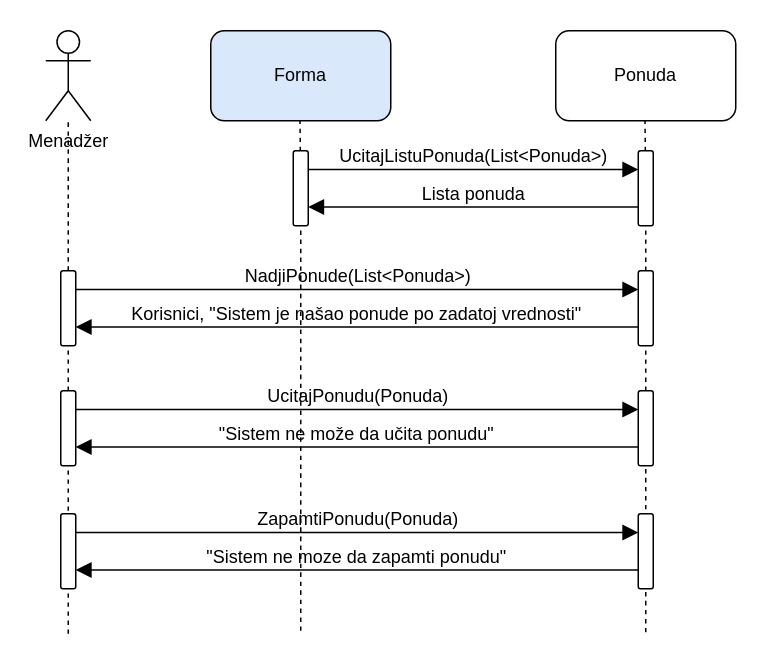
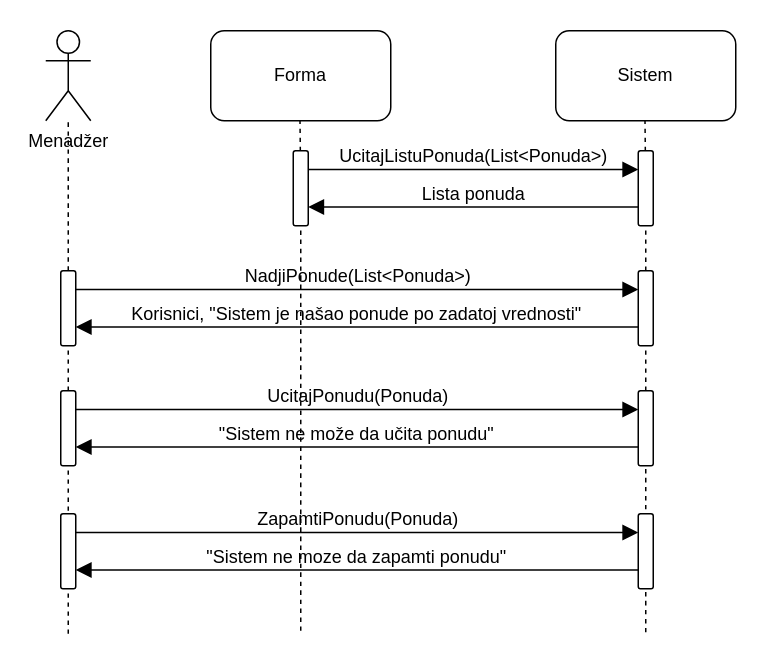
  <mxCell id="0" />
  <mxCell id="1" parent="0" />
  <mxCell id="2" value="Menadžer" style="shape=umlActor;verticalLabelPosition=bottom;verticalAlign=top;html=1;outlineConnect=0;" parent="1" vertex="1"><mxGeometry x="30" y="20" width="30" height="60" as="geometry" /></mxCell>
  <mxCell id="3" value="" style="endArrow=none;dashed=1;html=1;rounded=0;fontSize=12;startSize=8;endSize=8;curved=1;" parent="1" source="23" edge="1"><mxGeometry width="50" height="50" relative="1" as="geometry"><mxPoint x="45" y="500" as="sourcePoint" /><mxPoint x="45" y="80" as="targetPoint" /></mxGeometry></mxCell>
- <mxCell id="4" value="Forma" style="rounded=1;whiteSpace=wrap;html=1;fillColor=#dae8fc;" parent="1" vertex="1"><mxGeometry x="140" y="20" width="120" height="60" as="geometry" /></mxCell>
- <mxCell id="5" value="Ponuda" style="rounded=1;whiteSpace=wrap;html=1;" parent="1" vertex="1"><mxGeometry x="370" y="20" width="120" height="60" as="geometry" /></mxCell>
+ <mxCell id="4" value="Forma" style="rounded=1;whiteSpace=wrap;html=1;" parent="1" vertex="1"><mxGeometry x="140" y="20" width="120" height="60" as="geometry" /></mxCell>
+ <mxCell id="5" value="Sistem" style="rounded=1;whiteSpace=wrap;html=1;" parent="1" vertex="1"><mxGeometry x="370" y="20" width="120" height="60" as="geometry" /></mxCell>
  <mxCell id="6" value="" style="endArrow=none;dashed=1;html=1;rounded=0;fontSize=12;startSize=8;endSize=8;curved=1;" parent="1" source="8" edge="1"><mxGeometry width="50" height="50" relative="1" as="geometry"><mxPoint x="199.5" y="330" as="sourcePoint" /><mxPoint x="199.5" y="80" as="targetPoint" /></mxGeometry></mxCell>
  <mxCell id="7" value="" style="endArrow=none;dashed=1;html=1;rounded=0;fontSize=12;startSize=8;endSize=8;curved=1;" parent="1" source="10" edge="1"><mxGeometry width="50" height="50" relative="1" as="geometry"><mxPoint x="429.5" y="330" as="sourcePoint" /><mxPoint x="429.5" y="80" as="targetPoint" /></mxGeometry></mxCell>
  <mxCell id="8" value="" style="rounded=1;whiteSpace=wrap;html=1;rotation=-90;" parent="1" vertex="1"><mxGeometry x="175" y="120" width="50" height="10" as="geometry" /></mxCell>
  <mxCell id="9" value="" style="endArrow=none;dashed=1;html=1;rounded=0;fontSize=12;startSize=8;endSize=8;curved=1;" parent="1" source="12" target="10" edge="1"><mxGeometry width="50" height="50" relative="1" as="geometry"><mxPoint x="429.5" y="330" as="sourcePoint" /><mxPoint x="429.5" y="80" as="targetPoint" /></mxGeometry></mxCell>
  <mxCell id="10" value="" style="rounded=1;whiteSpace=wrap;html=1;rotation=-90;" parent="1" vertex="1"><mxGeometry x="405" y="120" width="50" height="10" as="geometry" /></mxCell>
  <mxCell id="11" value="" style="endArrow=none;dashed=1;html=1;rounded=0;fontSize=12;startSize=8;endSize=8;curved=1;" parent="1" source="15" target="12" edge="1"><mxGeometry width="50" height="50" relative="1" as="geometry"><mxPoint x="429.5" y="330" as="sourcePoint" /><mxPoint x="430" y="150" as="targetPoint" /></mxGeometry></mxCell>
  <mxCell id="12" value="" style="rounded=1;whiteSpace=wrap;html=1;rotation=-90;" parent="1" vertex="1"><mxGeometry x="405" y="200" width="50" height="10" as="geometry" /></mxCell>
  <mxCell id="13" value="" style="endArrow=none;dashed=1;html=1;rounded=0;fontSize=12;startSize=8;endSize=8;curved=1;entryX=0;entryY=0.5;entryDx=0;entryDy=0;" parent="1" target="8" edge="1"><mxGeometry width="50" height="50" relative="1" as="geometry"><mxPoint x="200" y="420" as="sourcePoint" /><mxPoint x="200" y="310" as="targetPoint" /></mxGeometry></mxCell>
  <mxCell id="14" value="" style="endArrow=none;dashed=1;html=1;rounded=0;fontSize=12;startSize=8;endSize=8;curved=1;exitX=1;exitY=0.5;exitDx=0;exitDy=0;" parent="1" target="15" edge="1"><mxGeometry width="50" height="50" relative="1" as="geometry"><mxPoint x="430" y="339" as="sourcePoint" /><mxPoint x="430" y="230" as="targetPoint" /></mxGeometry></mxCell>
  <mxCell id="15" value="" style="rounded=1;whiteSpace=wrap;html=1;rotation=-90;" parent="1" vertex="1"><mxGeometry x="405" y="280" width="50" height="10" as="geometry" /></mxCell>
  <mxCell id="16" value="UcitajListuPonuda(List&amp;lt;Ponuda&amp;gt;)" style="html=1;verticalAlign=bottom;labelBackgroundColor=none;endArrow=block;endFill=1;rounded=0;fontSize=12;startSize=8;endSize=8;curved=1;entryX=0.75;entryY=0;entryDx=0;entryDy=0;exitX=0.75;exitY=1;exitDx=0;exitDy=0;" parent="1" source="8" target="10" edge="1"><mxGeometry width="160" relative="1" as="geometry"><mxPoint x="210" y="120" as="sourcePoint" /><mxPoint x="370" y="120" as="targetPoint" /></mxGeometry></mxCell>
  <mxCell id="17" value="Lista ponuda" style="html=1;verticalAlign=bottom;labelBackgroundColor=none;endArrow=block;endFill=1;rounded=0;fontSize=12;startSize=8;endSize=8;curved=1;entryX=0.25;entryY=1;entryDx=0;entryDy=0;exitX=0.25;exitY=0;exitDx=0;exitDy=0;" parent="1" source="10" target="8" edge="1"><mxGeometry width="160" relative="1" as="geometry"><mxPoint x="420" y="130" as="sourcePoint" /><mxPoint x="580" y="130" as="targetPoint" /></mxGeometry></mxCell>
  <mxCell id="18" value="NadjiPonude(List&amp;lt;Ponuda&amp;gt;)" style="html=1;verticalAlign=bottom;labelBackgroundColor=none;endArrow=block;endFill=1;rounded=0;fontSize=12;startSize=8;endSize=8;curved=1;entryX=0.75;entryY=0;entryDx=0;entryDy=0;exitX=0.75;exitY=1;exitDx=0;exitDy=0;" parent="1" source="23" target="12" edge="1"><mxGeometry x="0.003" width="160" relative="1" as="geometry"><mxPoint x="205" y="192.5" as="sourcePoint" /><mxPoint x="430" y="199" as="targetPoint" /><mxPoint as="offset" /></mxGeometry></mxCell>
  <mxCell id="19" value="Korisnici, &quot;Sistem je našao ponude po zadatoj vrednosti&quot;" style="html=1;verticalAlign=bottom;labelBackgroundColor=none;endArrow=block;endFill=1;rounded=0;fontSize=12;startSize=8;endSize=8;curved=1;entryX=0.25;entryY=1;entryDx=0;entryDy=0;exitX=0.25;exitY=0;exitDx=0;exitDy=0;" parent="1" source="12" target="23" edge="1"><mxGeometry x="0.003" width="160" relative="1" as="geometry"><mxPoint x="420" y="220" as="sourcePoint" /><mxPoint x="205" y="217.5" as="targetPoint" /><mxPoint as="offset" /></mxGeometry></mxCell>
  <mxCell id="20" value="UcitajPonudu(Ponuda)" style="html=1;verticalAlign=bottom;labelBackgroundColor=none;endArrow=block;endFill=1;rounded=0;fontSize=12;startSize=8;endSize=8;curved=1;entryX=0.75;entryY=0;entryDx=0;entryDy=0;exitX=0.75;exitY=1;exitDx=0;exitDy=0;" parent="1" source="25" target="15" edge="1"><mxGeometry width="160" relative="1" as="geometry"><mxPoint x="205" y="272.5" as="sourcePoint" /><mxPoint x="430" y="270" as="targetPoint" /></mxGeometry></mxCell>
  <mxCell id="21" value="&quot;Sistem ne može da učita ponudu&quot;" style="html=1;verticalAlign=bottom;labelBackgroundColor=none;endArrow=block;endFill=1;rounded=0;fontSize=12;startSize=8;endSize=8;curved=1;entryX=0.25;entryY=1;entryDx=0;entryDy=0;exitX=0.25;exitY=0;exitDx=0;exitDy=0;" parent="1" source="15" target="25" edge="1"><mxGeometry width="160" relative="1" as="geometry"><mxPoint x="420" y="300" as="sourcePoint" /><mxPoint x="205" y="297.5" as="targetPoint" /></mxGeometry></mxCell>
  <mxCell id="22" value="" style="endArrow=none;dashed=1;html=1;rounded=0;fontSize=12;startSize=8;endSize=8;curved=1;" parent="1" source="25" target="23" edge="1"><mxGeometry width="50" height="50" relative="1" as="geometry"><mxPoint x="45" y="370" as="sourcePoint" /><mxPoint x="45" y="80" as="targetPoint" /></mxGeometry></mxCell>
  <mxCell id="23" value="" style="rounded=1;whiteSpace=wrap;html=1;rotation=-90;" parent="1" vertex="1"><mxGeometry x="20" y="200" width="50" height="10" as="geometry" /></mxCell>
  <mxCell id="24" value="" style="endArrow=none;dashed=1;html=1;rounded=0;fontSize=12;startSize=8;endSize=8;curved=1;" parent="1" target="25" edge="1"><mxGeometry width="50" height="50" relative="1" as="geometry"><mxPoint x="45" y="340" as="sourcePoint" /><mxPoint x="45" y="230" as="targetPoint" /></mxGeometry></mxCell>
  <mxCell id="25" value="" style="rounded=1;whiteSpace=wrap;html=1;rotation=-90;" parent="1" vertex="1"><mxGeometry x="20" y="280" width="50" height="10" as="geometry" /></mxCell>
  <mxCell id="26" value="" style="endArrow=none;dashed=1;html=1;rounded=0;fontSize=12;startSize=8;endSize=8;curved=1;exitX=1;exitY=0.5;exitDx=0;exitDy=0;" parent="1" target="27" edge="1"><mxGeometry width="50" height="50" relative="1" as="geometry"><mxPoint x="430" y="421" as="sourcePoint" /><mxPoint x="430" y="312" as="targetPoint" /></mxGeometry></mxCell>
  <mxCell id="27" value="" style="rounded=1;whiteSpace=wrap;html=1;rotation=-90;" parent="1" vertex="1"><mxGeometry x="405" y="362" width="50" height="10" as="geometry" /></mxCell>
  <mxCell id="28" value="ZapamtiPonudu(Ponuda)" style="html=1;verticalAlign=bottom;labelBackgroundColor=none;endArrow=block;endFill=1;rounded=0;fontSize=12;startSize=8;endSize=8;curved=1;entryX=0.75;entryY=0;entryDx=0;entryDy=0;exitX=0.75;exitY=1;exitDx=0;exitDy=0;" parent="1" source="31" target="27" edge="1"><mxGeometry width="160" relative="1" as="geometry"><mxPoint x="205" y="354.5" as="sourcePoint" /><mxPoint x="430" y="352" as="targetPoint" /></mxGeometry></mxCell>
  <mxCell id="29" value="&quot;Sistem ne moze da zapamti ponudu&quot;" style="html=1;verticalAlign=bottom;labelBackgroundColor=none;endArrow=block;endFill=1;rounded=0;fontSize=12;startSize=8;endSize=8;curved=1;entryX=0.25;entryY=1;entryDx=0;entryDy=0;exitX=0.25;exitY=0;exitDx=0;exitDy=0;" parent="1" source="27" target="31" edge="1"><mxGeometry width="160" relative="1" as="geometry"><mxPoint x="420" y="382" as="sourcePoint" /><mxPoint x="205" y="379.5" as="targetPoint" /></mxGeometry></mxCell>
  <mxCell id="30" value="" style="endArrow=none;dashed=1;html=1;rounded=0;fontSize=12;startSize=8;endSize=8;curved=1;" parent="1" target="31" edge="1"><mxGeometry width="50" height="50" relative="1" as="geometry"><mxPoint x="45" y="422" as="sourcePoint" /><mxPoint x="45" y="312" as="targetPoint" /></mxGeometry></mxCell>
  <mxCell id="31" value="" style="rounded=1;whiteSpace=wrap;html=1;rotation=-90;" parent="1" vertex="1"><mxGeometry x="20" y="362" width="50" height="10" as="geometry" /></mxCell>
